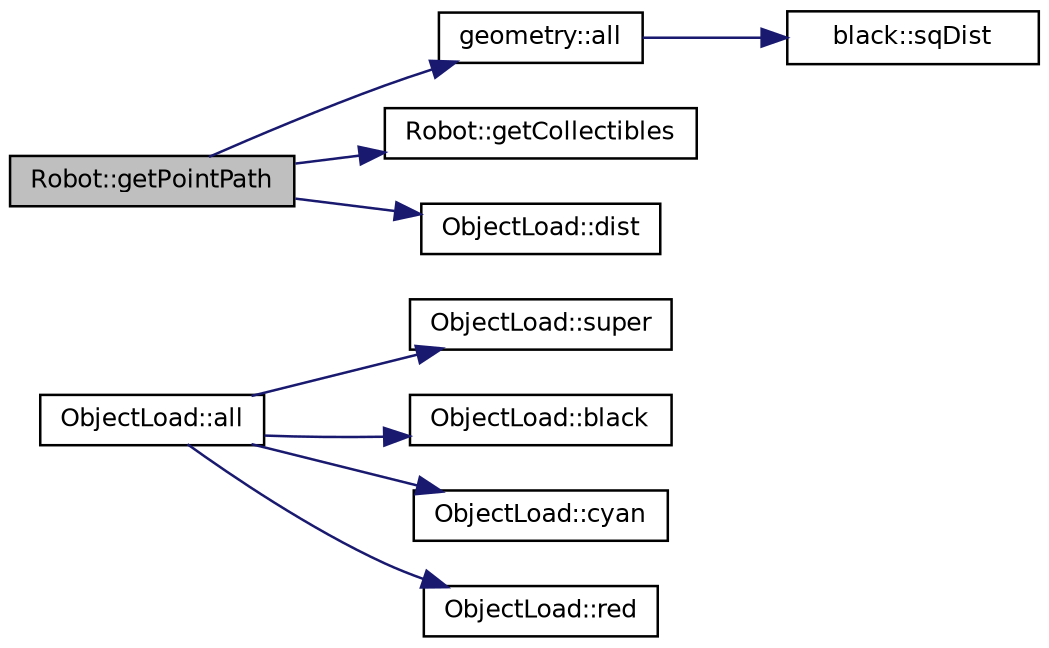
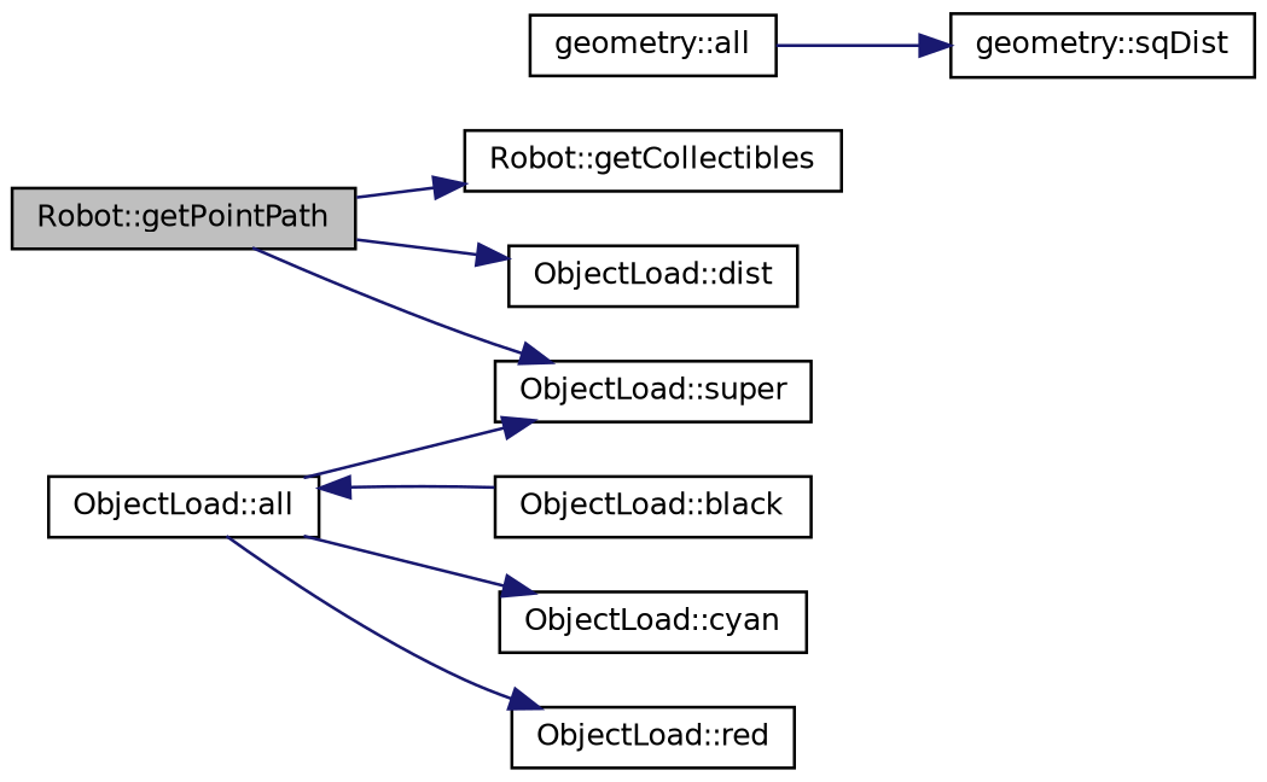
  digraph {
    rankdir=LR
    node [color=black fillcolor=white fontname=Helvetica fontsize=10 shape=record style=filled]
    edge [color=midnightblue fontname=Helvetica fontsize=10 labelfontname=Helvetica labelfontsize=10 style=solid]
    n1 [fillcolor=grey75 fontcolor=black height=0.2 label="Robot::getPointPath" width=0.4]
    n2 [height=0.2 label="geometry::all" width=0.4]
    n3 [height=0.2 label="Robot::getCollectibles" width=0.4]
    n4 [height=0.2 label="ObjectLoad::dist" width=0.4]
    n5 [height=0.2 label="ObjectLoad::all" width=0.4]
    n6 [height=0.2 label="ObjectLoad::black" width=0.4]
    n7 [height=0.2 label="ObjectLoad::cyan" width=0.4]
    n8 [height=0.2 label="ObjectLoad::red" width=0.4]
    n9 [height=0.2 label="ObjectLoad::super" width=0.4]
-   n10 [height=0.2 label="black::sqDist" width=0.4]
-   n1 -> n2
+   n10 [height=0.2 label="geometry::sqDist" width=0.4]
+   n1 -> n9
    n1 -> n3
    n1 -> n4
    n2 -> n10
-   n5 -> n6
+   n6 -> n5
    n5 -> n7
    n5 -> n8
    n5 -> n9
  }
